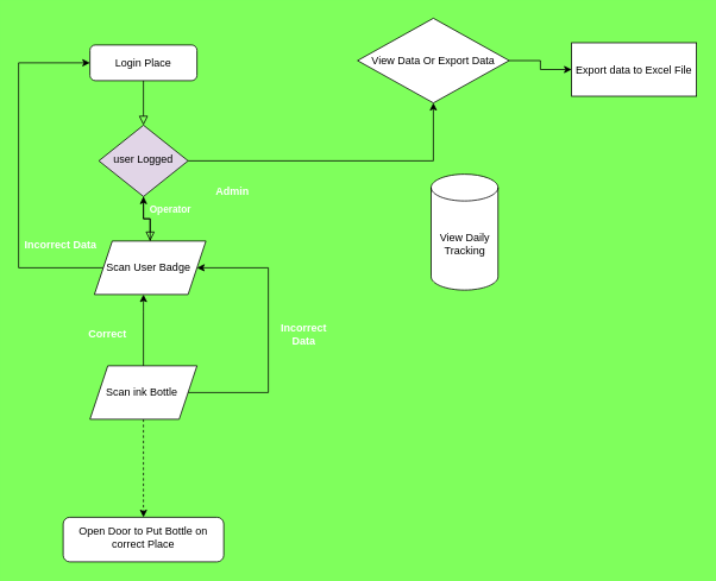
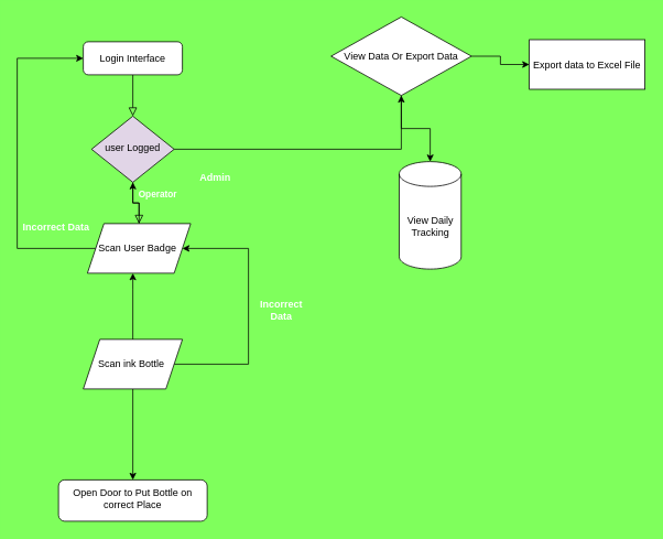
  <mxCell id="0" />
  <mxCell id="1" parent="0" />
  <mxCell id="2" value="" style="rounded=0;html=1;jettySize=auto;orthogonalLoop=1;fontSize=11;endArrow=block;endFill=0;endSize=8;strokeWidth=1;shadow=0;labelBackgroundColor=none;edgeStyle=orthogonalEdgeStyle;" parent="1" source="3" target="6" edge="1"><mxGeometry relative="1" as="geometry" /></mxCell>
- <mxCell id="3" value="Login Place" style="rounded=1;whiteSpace=wrap;html=1;fontSize=12;glass=0;strokeWidth=1;shadow=0;" parent="1" vertex="1"><mxGeometry x="100" y="50" width="120" height="40" as="geometry" /></mxCell>
+ <mxCell id="3" value="Login Interface" style="rounded=1;whiteSpace=wrap;html=1;fontSize=12;glass=0;strokeWidth=1;shadow=0;" parent="1" vertex="1"><mxGeometry x="100" y="50" width="120" height="40" as="geometry" /></mxCell>
  <mxCell id="4" value="&lt;b&gt;&lt;font color=&quot;#ffffff&quot;&gt;Operator&lt;/font&gt;&lt;/b&gt;" style="rounded=0;html=1;jettySize=auto;orthogonalLoop=1;fontSize=11;endArrow=block;endFill=0;endSize=8;strokeWidth=1;shadow=0;labelBackgroundColor=none;edgeStyle=orthogonalEdgeStyle;entryX=0.5;entryY=0;entryDx=0;entryDy=0;" parent="1" source="6" target="20" edge="1"><mxGeometry x="0.131" y="25" relative="1" as="geometry"><mxPoint x="-3" y="-11" as="offset" /><mxPoint x="160" y="260" as="targetPoint" /></mxGeometry></mxCell>
  <mxCell id="5" style="edgeStyle=orthogonalEdgeStyle;rounded=0;orthogonalLoop=1;jettySize=auto;html=1;exitX=1;exitY=0.5;exitDx=0;exitDy=0;" edge="1" parent="1" source="6" target="9"><mxGeometry relative="1" as="geometry" /></mxCell>
  <mxCell id="6" value="user Logged" style="rhombus;whiteSpace=wrap;html=1;shadow=0;fontFamily=Helvetica;fontSize=12;align=center;strokeWidth=1;spacing=6;spacingTop=-4;fillColor=#e1d5e7;" parent="1" vertex="1"><mxGeometry x="110" y="140" width="100" height="80" as="geometry" /></mxCell>
  <mxCell id="7" style="edgeStyle=orthogonalEdgeStyle;rounded=0;orthogonalLoop=1;jettySize=auto;html=1;entryX=0;entryY=0.5;entryDx=0;entryDy=0;exitX=0;exitY=0.5;exitDx=0;exitDy=0;" edge="1" parent="1" source="20" target="3"><mxGeometry relative="1" as="geometry"><mxPoint x="50" y="180" as="targetPoint" /><mxPoint x="95.096" y="300.059" as="sourcePoint" /><Array as="points"><mxPoint x="20" y="300" /><mxPoint x="20" y="70" /></Array></mxGeometry></mxCell>
  <mxCell id="8" style="edgeStyle=orthogonalEdgeStyle;rounded=0;orthogonalLoop=1;jettySize=auto;html=1;entryX=0;entryY=0.5;entryDx=0;entryDy=0;" edge="1" parent="1" source="9" target="13"><mxGeometry relative="1" as="geometry"><mxPoint x="670" y="92.5" as="targetPoint" /></mxGeometry></mxCell>
  <mxCell id="9" value="View Data Or Export Data" style="rhombus;whiteSpace=wrap;html=1;" vertex="1" parent="1"><mxGeometry x="400" y="20" width="170" height="95" as="geometry" /></mxCell>
  <mxCell id="10" value="Admin" style="text;html=1;strokeColor=none;fillColor=none;align=center;verticalAlign=middle;whiteSpace=wrap;rounded=0;strokeWidth=0;fontStyle=1;fontColor=#ffffff;" vertex="1" parent="1"><mxGeometry x="230" y="195" width="60" height="40" as="geometry" /></mxCell>
  <mxCell id="11" value="View Daily Tracking" style="shape=cylinder3;whiteSpace=wrap;html=1;boundedLbl=1;backgroundOutline=1;size=15;" vertex="1" parent="1"><mxGeometry x="482.5" y="195" width="75" height="130" as="geometry" /></mxCell>
+ <mxCell id="12" style="edgeStyle=orthogonalEdgeStyle;rounded=0;orthogonalLoop=1;jettySize=auto;html=1;entryX=0.5;entryY=0;entryDx=0;entryDy=0;entryPerimeter=0;" edge="1" parent="1" source="9" target="11"><mxGeometry relative="1" as="geometry" /></mxCell>
  <mxCell id="13" value="Export data to Excel File" style="rounded=0;whiteSpace=wrap;html=1;" vertex="1" parent="1"><mxGeometry x="640" y="47.5" width="140" height="60" as="geometry" /></mxCell>
  <mxCell id="14" value="Incorrect Data" style="text;html=1;strokeColor=none;fillColor=none;align=center;verticalAlign=middle;whiteSpace=wrap;rounded=0;strokeWidth=0;fontStyle=1;fontColor=#ffffff;" vertex="1" parent="1"><mxGeometry x="25" y="260" width="85" height="30" as="geometry" /></mxCell>
- <mxCell id="15" value="" style="edgeStyle=orthogonalEdgeStyle;rounded=0;orthogonalLoop=1;jettySize=auto;html=1;exitX=0.5;exitY=1;exitDx=0;exitDy=0;dashed=1;" edge="1" parent="1" source="22" target="17"><mxGeometry relative="1" as="geometry"><mxPoint x="160" y="480" as="sourcePoint" /></mxGeometry></mxCell>
+ <mxCell id="15" value="" style="edgeStyle=orthogonalEdgeStyle;rounded=0;orthogonalLoop=1;jettySize=auto;html=1;exitX=0.5;exitY=1;exitDx=0;exitDy=0;" edge="1" parent="1" source="22" target="17"><mxGeometry relative="1" as="geometry"><mxPoint x="160" y="480" as="sourcePoint" /></mxGeometry></mxCell>
  <mxCell id="16" style="edgeStyle=orthogonalEdgeStyle;rounded=0;orthogonalLoop=1;jettySize=auto;html=1;entryX=1;entryY=0.5;entryDx=0;entryDy=0;exitX=1;exitY=0.5;exitDx=0;exitDy=0;" edge="1" parent="1" source="22" target="20"><mxGeometry relative="1" as="geometry"><mxPoint x="225" y="300" as="targetPoint" /><mxPoint x="224.904" y="440.059" as="sourcePoint" /><Array as="points"><mxPoint x="300" y="440" /><mxPoint x="300" y="300" /></Array></mxGeometry></mxCell>
  <mxCell id="17" value="Open Door to Put Bottle on correct Place" style="rounded=1;whiteSpace=wrap;html=1;shadow=0;strokeWidth=1;spacing=6;spacingTop=-4;" vertex="1" parent="1"><mxGeometry x="70" y="580" width="180" height="50" as="geometry" /></mxCell>
  <mxCell id="18" value="Incorrect Data" style="text;html=1;strokeColor=none;fillColor=none;align=center;verticalAlign=middle;whiteSpace=wrap;rounded=0;strokeWidth=0;fontStyle=1;fontColor=#ffffff;" vertex="1" parent="1"><mxGeometry x="310" y="360" width="60" height="30" as="geometry" /></mxCell>
  <mxCell id="19" value="" style="edgeStyle=orthogonalEdgeStyle;rounded=0;orthogonalLoop=1;jettySize=auto;html=1;" edge="1" parent="1" source="20" target="6"><mxGeometry relative="1" as="geometry" /></mxCell>
  <mxCell id="20" value="Scan User Badge&amp;nbsp;" style="shape=parallelogram;perimeter=parallelogramPerimeter;whiteSpace=wrap;html=1;fixedSize=1;" vertex="1" parent="1"><mxGeometry x="105" y="270" width="125" height="60" as="geometry" /></mxCell>
  <mxCell id="21" value="" style="edgeStyle=orthogonalEdgeStyle;rounded=0;orthogonalLoop=1;jettySize=auto;html=1;" edge="1" parent="1" source="22" target="20"><mxGeometry relative="1" as="geometry"><Array as="points"><mxPoint x="160" y="350" /><mxPoint x="160" y="350" /></Array></mxGeometry></mxCell>
  <mxCell id="22" value="Scan ink Bottle&amp;nbsp;" style="shape=parallelogram;perimeter=parallelogramPerimeter;whiteSpace=wrap;html=1;fixedSize=1;" vertex="1" parent="1"><mxGeometry x="100" y="410" width="120" height="60" as="geometry" /></mxCell>
- <mxCell id="23" value="Correct" style="text;html=1;strokeColor=none;fillColor=none;align=center;verticalAlign=middle;whiteSpace=wrap;rounded=0;strokeWidth=0;fontStyle=1;fontColor=#ffffff;" vertex="1" parent="1"><mxGeometry x="90" y="360" width="60" height="30" as="geometry" /></mxCell>
